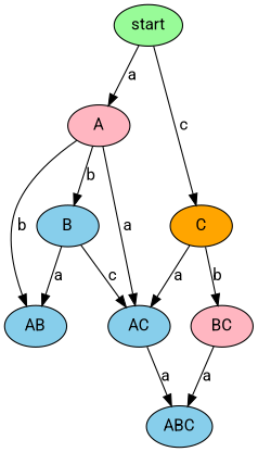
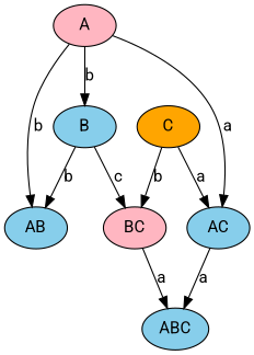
  digraph {
    fontname=Roboto
    node [fillcolor=skyblue fontname=Roboto style=filled]
    edge [fontname=Roboto]
-   start [fillcolor=palegreen]
    A [fillcolor=lightpink]
    C [fillcolor=orange]
    B
    AB
    AC
    BC [fillcolor=lightpink]
    ABC
-   start -> A [label=a]
-   start -> C [label=c]
    A -> B [label=b]
    A -> AB [label=b]
    A -> AC [label=a]
    C -> AC [label=a]
    C -> BC [label=b]
-   B -> AB [label=a]
-   B -> AC [label=c]
+   B -> AB [label=b]
+   B -> BC [label=c]
    AC -> ABC [label=a]
    BC -> ABC [label=a]
  }
